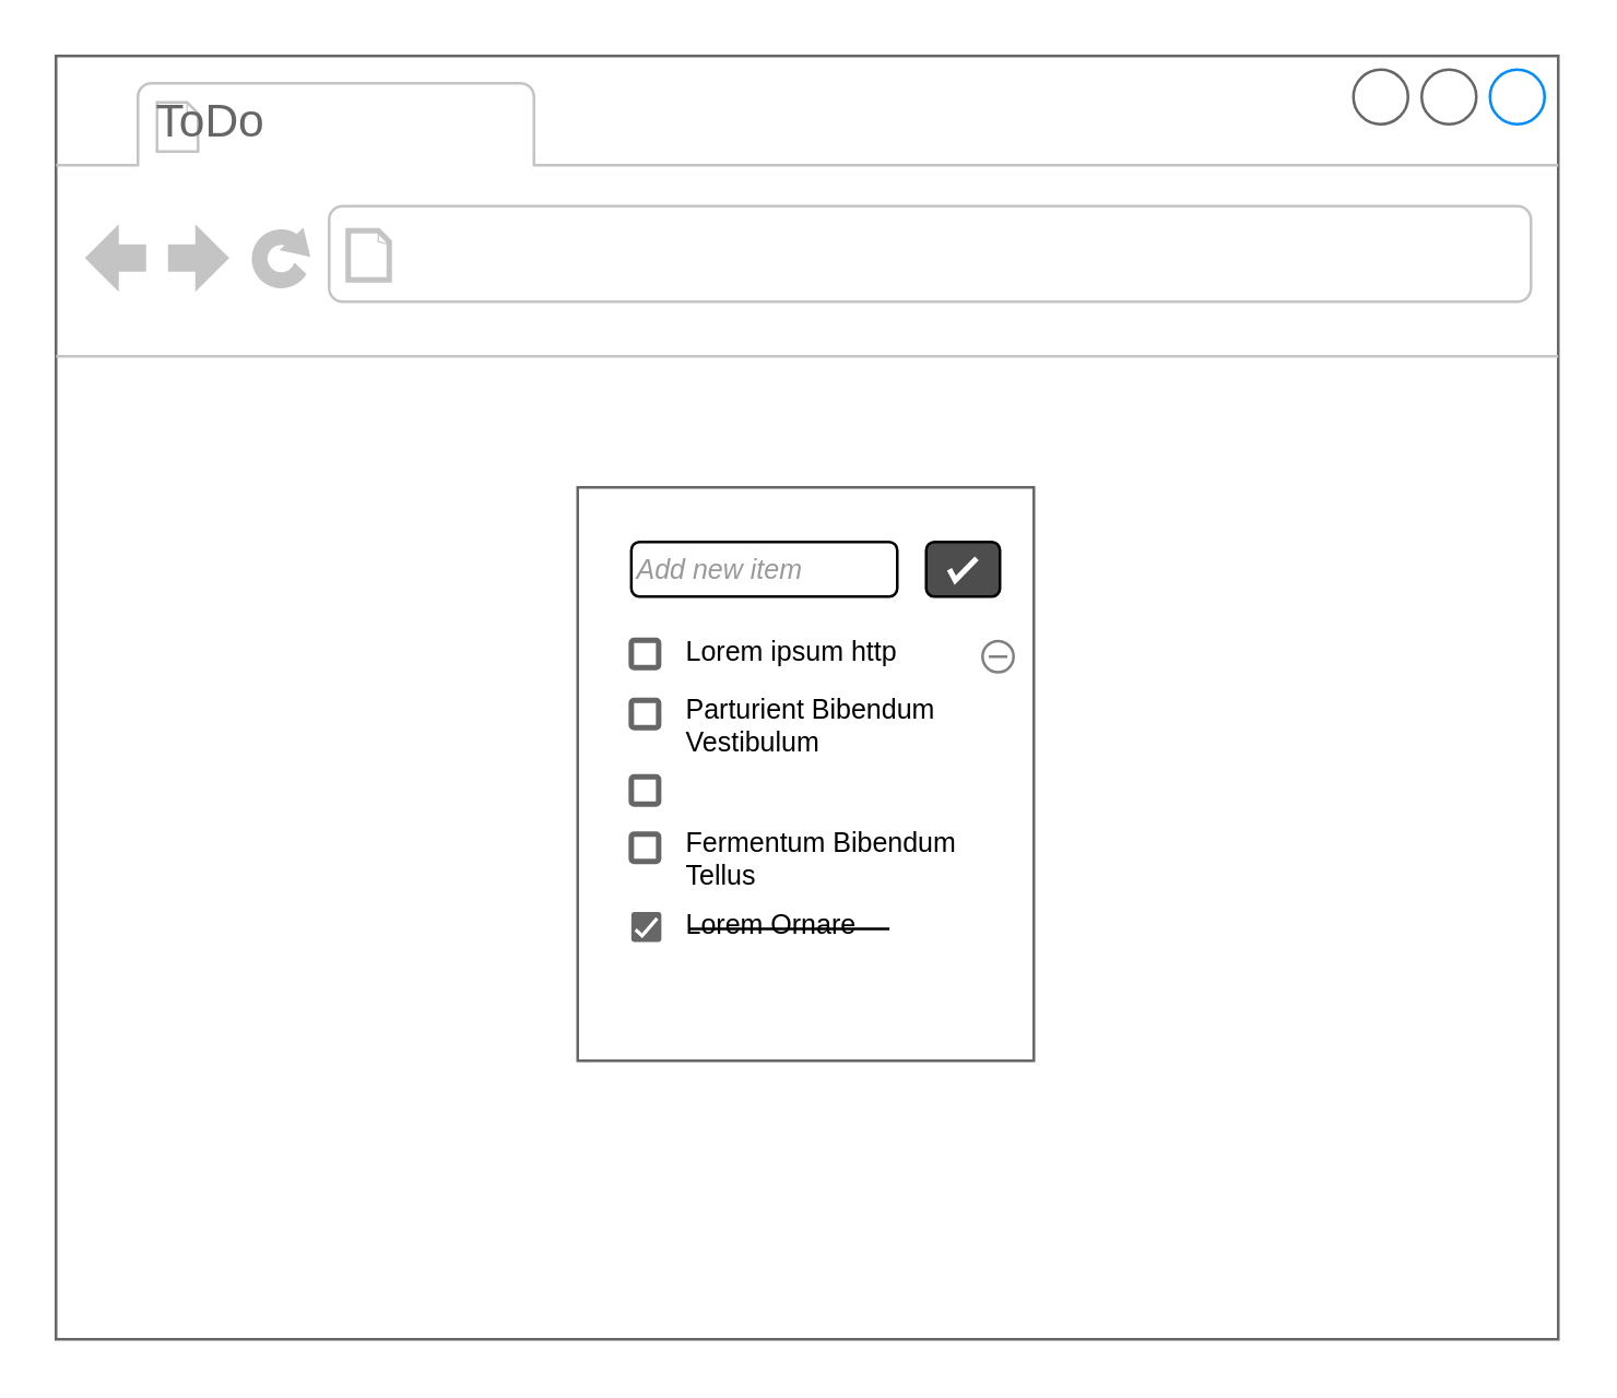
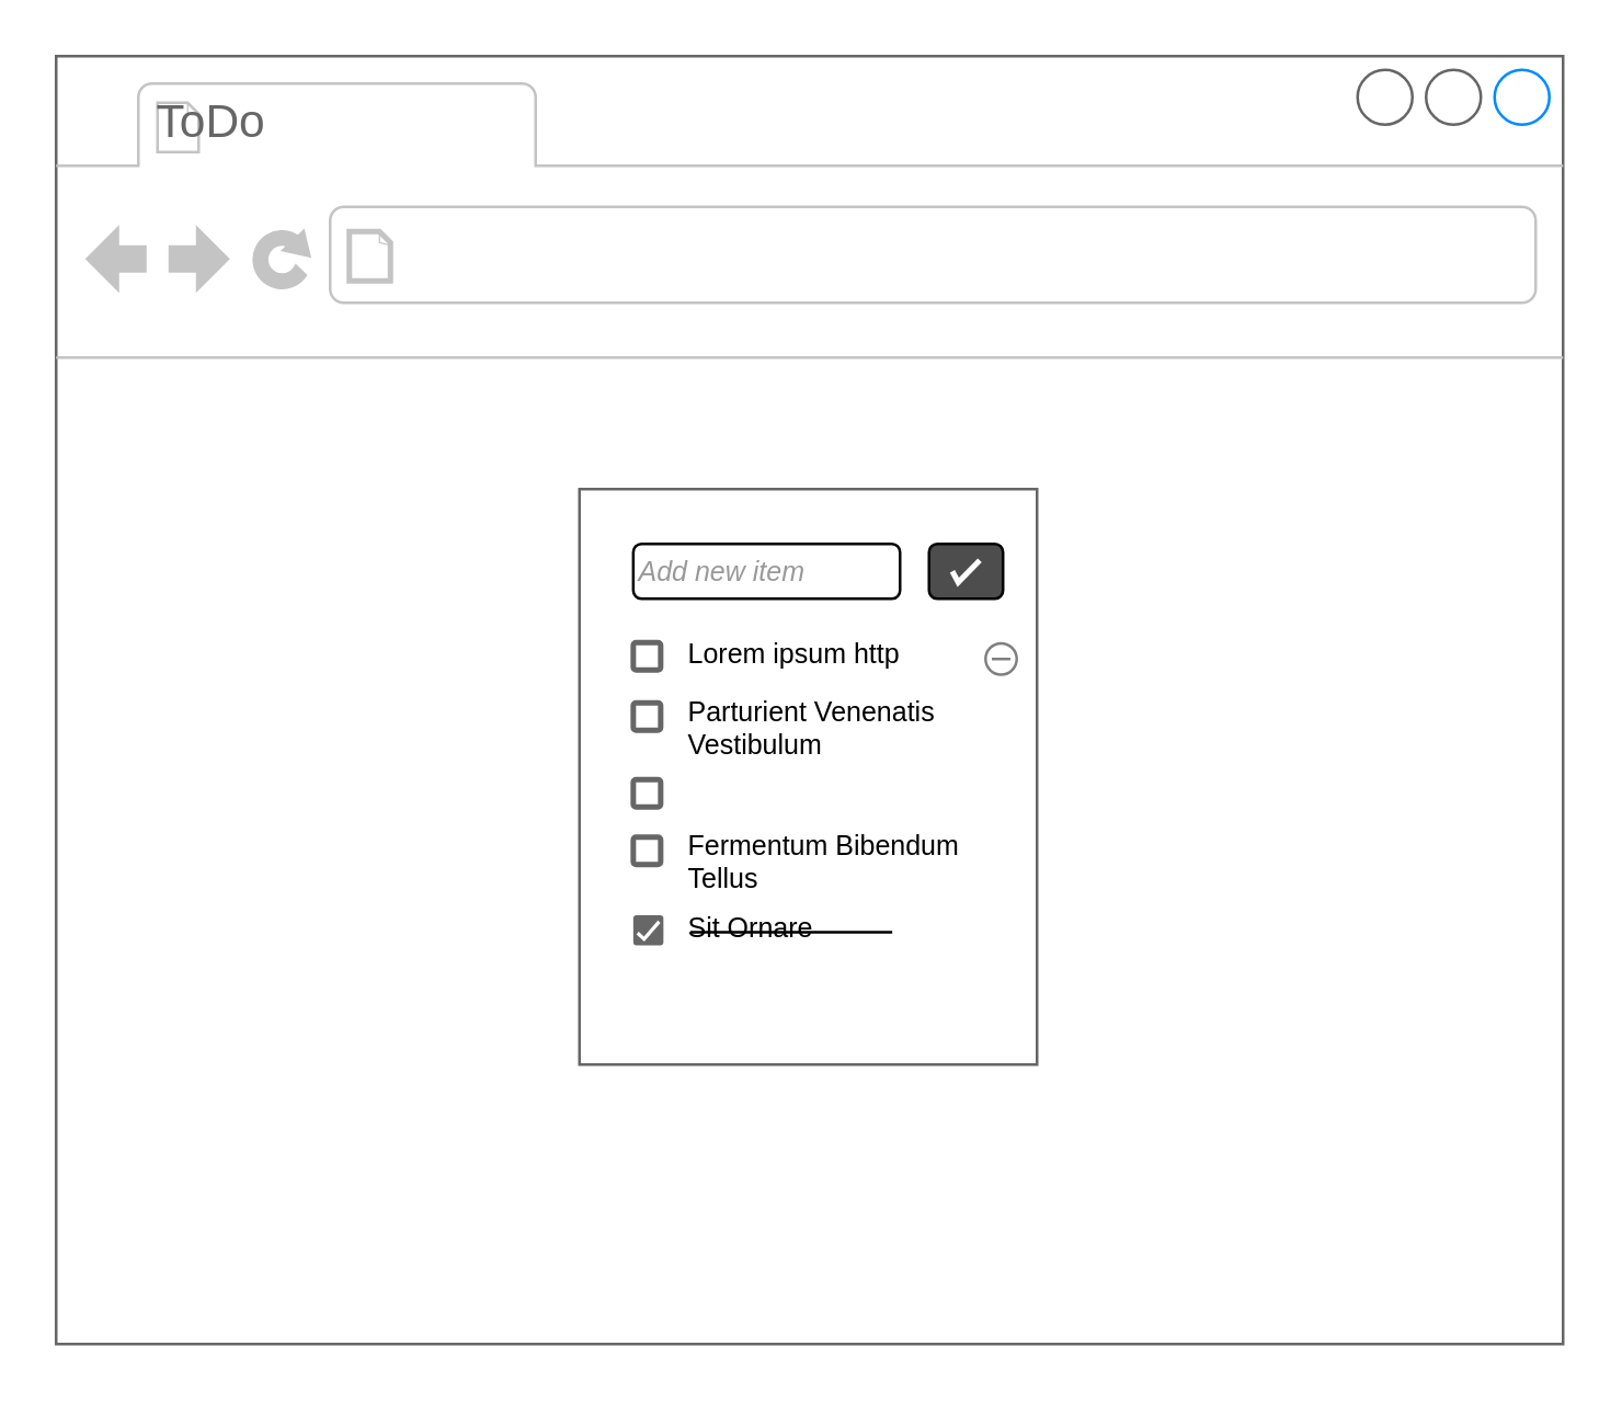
  <mxCell id="0" />
  <mxCell id="1" parent="0" />
  <mxCell id="2" value="" style="strokeWidth=1;shadow=0;dashed=0;align=center;html=1;shape=mxgraph.mockup.containers.browserWindow;rSize=0;strokeColor=#666666;strokeColor2=#008cff;strokeColor3=#c4c4c4;mainText=,;recursiveResize=0;movable=0;resizable=0;rotatable=0;deletable=0;editable=0;connectable=0;verticalAlign=top;" vertex="1" parent="1"><mxGeometry x="20" y="20" width="550" height="470" as="geometry" /></mxCell>
  <mxCell id="3" value="ToDo" style="strokeWidth=1;shadow=0;dashed=0;align=center;html=1;shape=mxgraph.mockup.containers.anchor;fontSize=17;fontColor=#666666;align=left;" vertex="1" parent="2"><mxGeometry x="35" y="12" width="110" height="26" as="geometry" /></mxCell>
  <mxCell id="4" value="" style="rounded=0;whiteSpace=wrap;html=1;strokeColor=#666666;movable=1;resizable=1;rotatable=1;deletable=1;editable=1;connectable=1;" vertex="1" parent="2"><mxGeometry x="191" y="158" width="167" height="210" as="geometry" /></mxCell>
  <mxCell id="5" value="" style="group" vertex="1" connectable="0" parent="2"><mxGeometry x="210.641" y="208" width="139.945" height="120" as="geometry" /></mxCell>
  <mxCell id="6" value="Lorem ipsum http" style="text;html=1;strokeColor=none;fillColor=none;align=left;verticalAlign=middle;whiteSpace=wrap;rounded=0;fontSize=10;" vertex="1" parent="5"><mxGeometry x="18.414" width="121.531" height="20" as="geometry" /></mxCell>
  <mxCell id="7" value="" style="group" vertex="1" connectable="0" parent="5"><mxGeometry y="6" width="139.945" height="114" as="geometry" /></mxCell>
  <mxCell id="8" value="" style="dashed=0;labelPosition=right;align=left;shape=mxgraph.gmdl.checkbox;strokeColor=#666666;fillColor=none;strokeWidth=2;aspect=fixed;" vertex="1" parent="7"><mxGeometry width="10" height="10" as="geometry" /></mxCell>
  <mxCell id="9" value="" style="dashed=0;labelPosition=right;align=left;shape=mxgraph.gmdl.checkbox;strokeColor=#666666;fillColor=none;strokeWidth=2;aspect=fixed;" vertex="1" parent="7"><mxGeometry y="22" width="10" height="10" as="geometry" /></mxCell>
- <mxCell id="10" value="Parturient Bibendum Vestibulum" style="text;html=1;strokeColor=none;fillColor=none;align=left;verticalAlign=middle;whiteSpace=wrap;rounded=0;fontSize=10;" vertex="1" parent="7"><mxGeometry x="18.414" y="21" width="121.531" height="20" as="geometry" /></mxCell>
+ <mxCell id="10" value="Parturient Venenatis Vestibulum" style="text;html=1;strokeColor=none;fillColor=none;align=left;verticalAlign=middle;whiteSpace=wrap;rounded=0;fontSize=10;" vertex="1" parent="7"><mxGeometry x="18.414" y="21" width="121.531" height="20" as="geometry" /></mxCell>
  <mxCell id="11" value="" style="dashed=0;labelPosition=right;align=left;shape=mxgraph.gmdl.checkbox;strokeColor=#666666;fillColor=none;strokeWidth=2;aspect=fixed;" vertex="1" parent="7"><mxGeometry y="50" width="10" height="10" as="geometry" /></mxCell>
  <mxCell id="12" value="" style="dashed=0;labelPosition=right;align=left;shape=mxgraph.gmdl.checkbox;strokeColor=#666666;fillColor=none;strokeWidth=2;aspect=fixed;" vertex="1" parent="7"><mxGeometry y="71" width="10" height="10" as="geometry" /></mxCell>
  <mxCell id="13" value="Fermentum Bibendum Tellus" style="text;html=1;strokeColor=none;fillColor=none;align=left;verticalAlign=middle;whiteSpace=wrap;rounded=0;fontSize=10;" vertex="1" parent="7"><mxGeometry x="18.414" y="70" width="121.531" height="20" as="geometry" /></mxCell>
- <mxCell id="14" value="Lorem Ornare" style="text;html=1;strokeColor=none;fillColor=none;align=left;verticalAlign=middle;whiteSpace=wrap;rounded=0;fontSize=10;" vertex="1" parent="7"><mxGeometry x="18.414" y="94" width="121.531" height="20" as="geometry" /></mxCell>
+ <mxCell id="14" value="Sit Ornare" style="text;html=1;strokeColor=none;fillColor=none;align=left;verticalAlign=middle;whiteSpace=wrap;rounded=0;fontSize=10;" vertex="1" parent="7"><mxGeometry x="18.414" y="94" width="121.531" height="20" as="geometry" /></mxCell>
  <mxCell id="15" value="" style="dashed=0;labelPosition=right;align=left;shape=mxgraph.gmdl.checkbox;strokeColor=none;fillColor=#676767;strokeWidth=2;aspect=fixed;fontSize=10;" vertex="1" parent="7"><mxGeometry y="99.5" width="11" height="11" as="geometry" /></mxCell>
  <mxCell id="16" value="" style="endArrow=none;html=1;fontSize=10;" edge="1" parent="7"><mxGeometry width="50" height="50" relative="1" as="geometry"><mxPoint x="20.869" y="105.71" as="sourcePoint" /><mxPoint x="94.524" y="105.71" as="targetPoint" /></mxGeometry></mxCell>
  <mxCell id="17" value="" style="html=1;verticalLabelPosition=bottom;align=center;labelBackgroundColor=#ffffff;verticalAlign=top;strokeWidth=1;strokeColor=#808080;shadow=0;dashed=0;shape=mxgraph.ios7.icons.delete;fillColor=none;fontSize=10;" vertex="1" parent="5"><mxGeometry x="128.58" y="6.32" width="11.36" height="11.36" as="geometry" /></mxCell>
  <mxCell id="18" value="&lt;i&gt;&lt;font color=&quot;#999999&quot;&gt;Add new item&lt;/font&gt;&lt;/i&gt;" style="rounded=1;whiteSpace=wrap;html=1;strokeColor=#000000;fontSize=10;align=left;" vertex="1" parent="2"><mxGeometry x="210.64" y="178" width="97.36" height="20" as="geometry" /></mxCell>
  <mxCell id="19" value="" style="group" vertex="1" connectable="0" parent="2"><mxGeometry x="323.59" y="178" width="27" height="20" as="geometry" /></mxCell>
  <mxCell id="20" value="" style="group" vertex="1" connectable="0" parent="19"><mxGeometry x="-5" width="27" height="20" as="geometry" /></mxCell>
  <mxCell id="21" value="" style="rounded=1;whiteSpace=wrap;html=1;strokeColor=#000000;fontSize=10;align=left;fillColor=#4D4D4D;" vertex="1" parent="20"><mxGeometry width="27" height="20" as="geometry" /></mxCell>
  <mxCell id="22" value="" style="html=1;verticalLabelPosition=bottom;labelBackgroundColor=#ffffff;verticalAlign=top;shadow=0;dashed=0;strokeWidth=2;shape=mxgraph.ios7.misc.check;strokeColor=#FFFFFF;fontSize=10;align=left;" vertex="1" parent="20"><mxGeometry x="8.5" y="6" width="10" height="8" as="geometry" /></mxCell>
